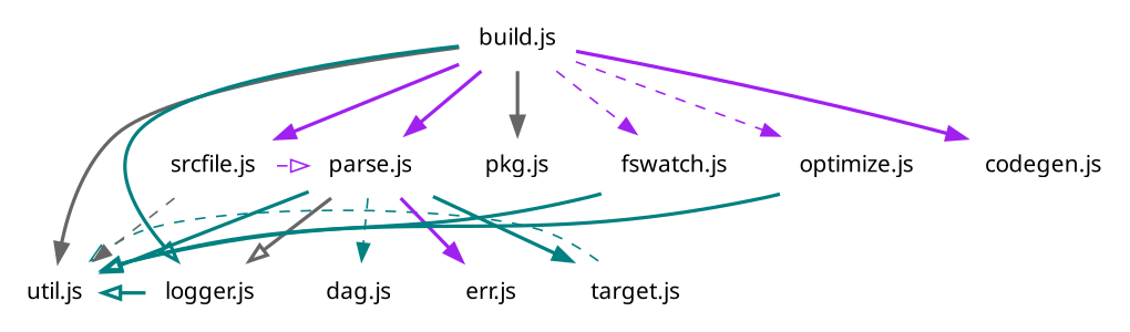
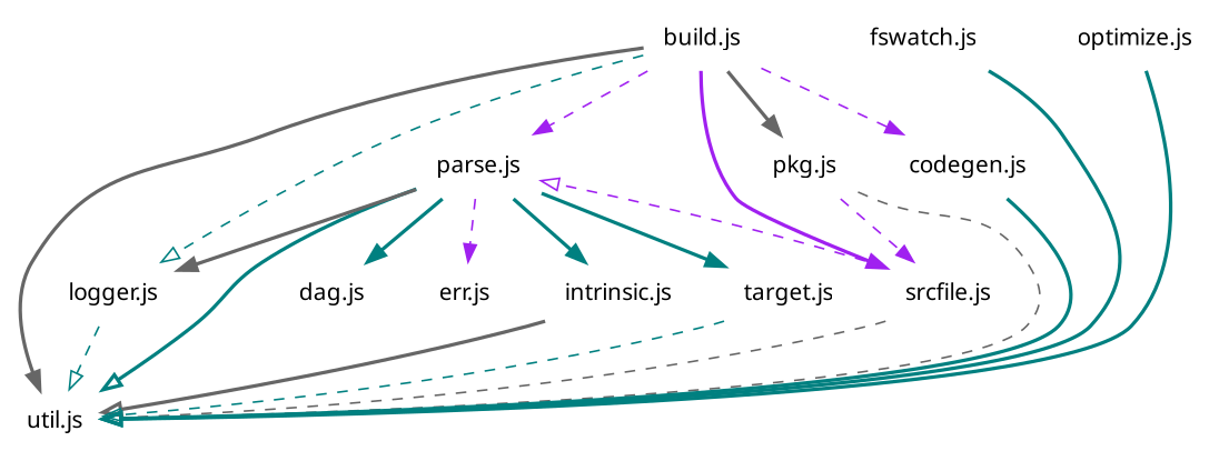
  digraph {
    fontname="Noto Sans"
    splines=true
    node [color=deeppink fontname="Noto Sans" fontsize=13 margin="0.15,0.1" shape=none]
    edge [color=teal fontname="Noto Sans" style=bold]
    n1 [label="util.js"]
    n2 [label="logger.js"]
    n3 [color=darkorange label="dag.js"]
    n4 [color=darkorange label="err.js"]
+   n5 [color=darkorange label="intrinsic.js"]
    n6 [label="target.js"]
    n7 [color=darkorange label="parse.js"]
    n8 [label="srcfile.js"]
    n9 [label="pkg.js"]
    n10 [color=darkorange label="fswatch.js"]
    n11 [color=darkorange label="optimize.js"]
    n12 [label="codegen.js"]
    n13 [label="build.js"]
    subgraph sub_1 {
      n1
      n2
      n3
      n4
+     n5
      n6
      n7
      n8
      n9
      n10
      n11
      n12
      n13
    }
    subgraph sub_2 {
      n1
      n2
+     n5
      n6
      n7
      n8
      n9
      n10
      n11
      n12
      n13
    }
-   n2 -> n1 [arrowhead=empty constraint=false]
+   n2 -> n1 [arrowhead=empty constraint=false style=dashed]
+   n5 -> n1 [arrowhead=empty color=gray40 constraint=false]
    n6 -> n1 [arrowhead=empty constraint=false style=dashed]
    n7 -> n1 [arrowhead=empty constraint=false]
-   n7 -> n2 [color=gray40 arrowhead=empty]
-   n7 -> n3 [style=dashed]
-   n7 -> n4 [color=purple]
+   n7 -> n2 [color=gray40]
+   n7 -> n3
+   n7 -> n4 [color=purple style=dashed]
+   n7 -> n5
    n7 -> n6
-   n8 -> n1 [color=gray40 style=dashed]
+   n8 -> n1 [color=gray40 style=dashed arrowhead=empty]
    n8 -> n7 [arrowhead=empty color=purple constraint=false style=dashed]
+   n9 -> n1 [arrowhead=empty color=gray40 constraint=false style=dashed]
+   n9 -> n8 [color=purple style=dashed]
    n10 -> n1 [arrowhead=empty constraint=false]
    n11 -> n1 [arrowhead=empty constraint=false]
+   n12 -> n1 [arrowhead=empty constraint=false]
    n13 -> n1 [color=gray40]
-   n13 -> n2 [arrowhead=empty constraint=false]
-   n13 -> n7 [color=purple]
+   n13 -> n2 [arrowhead=empty constraint=false style=dashed]
+   n13 -> n7 [color=purple style=dashed]
    n13 -> n8 [color=purple]
    n13 -> n9 [color=gray40]
-   n13 -> n10 [color=purple style=dashed]
-   n13 -> n11 [color=purple style=dashed]
-   n13 -> n12 [color=purple]
+   n13 -> n12 [color=purple style=dashed]
  }
